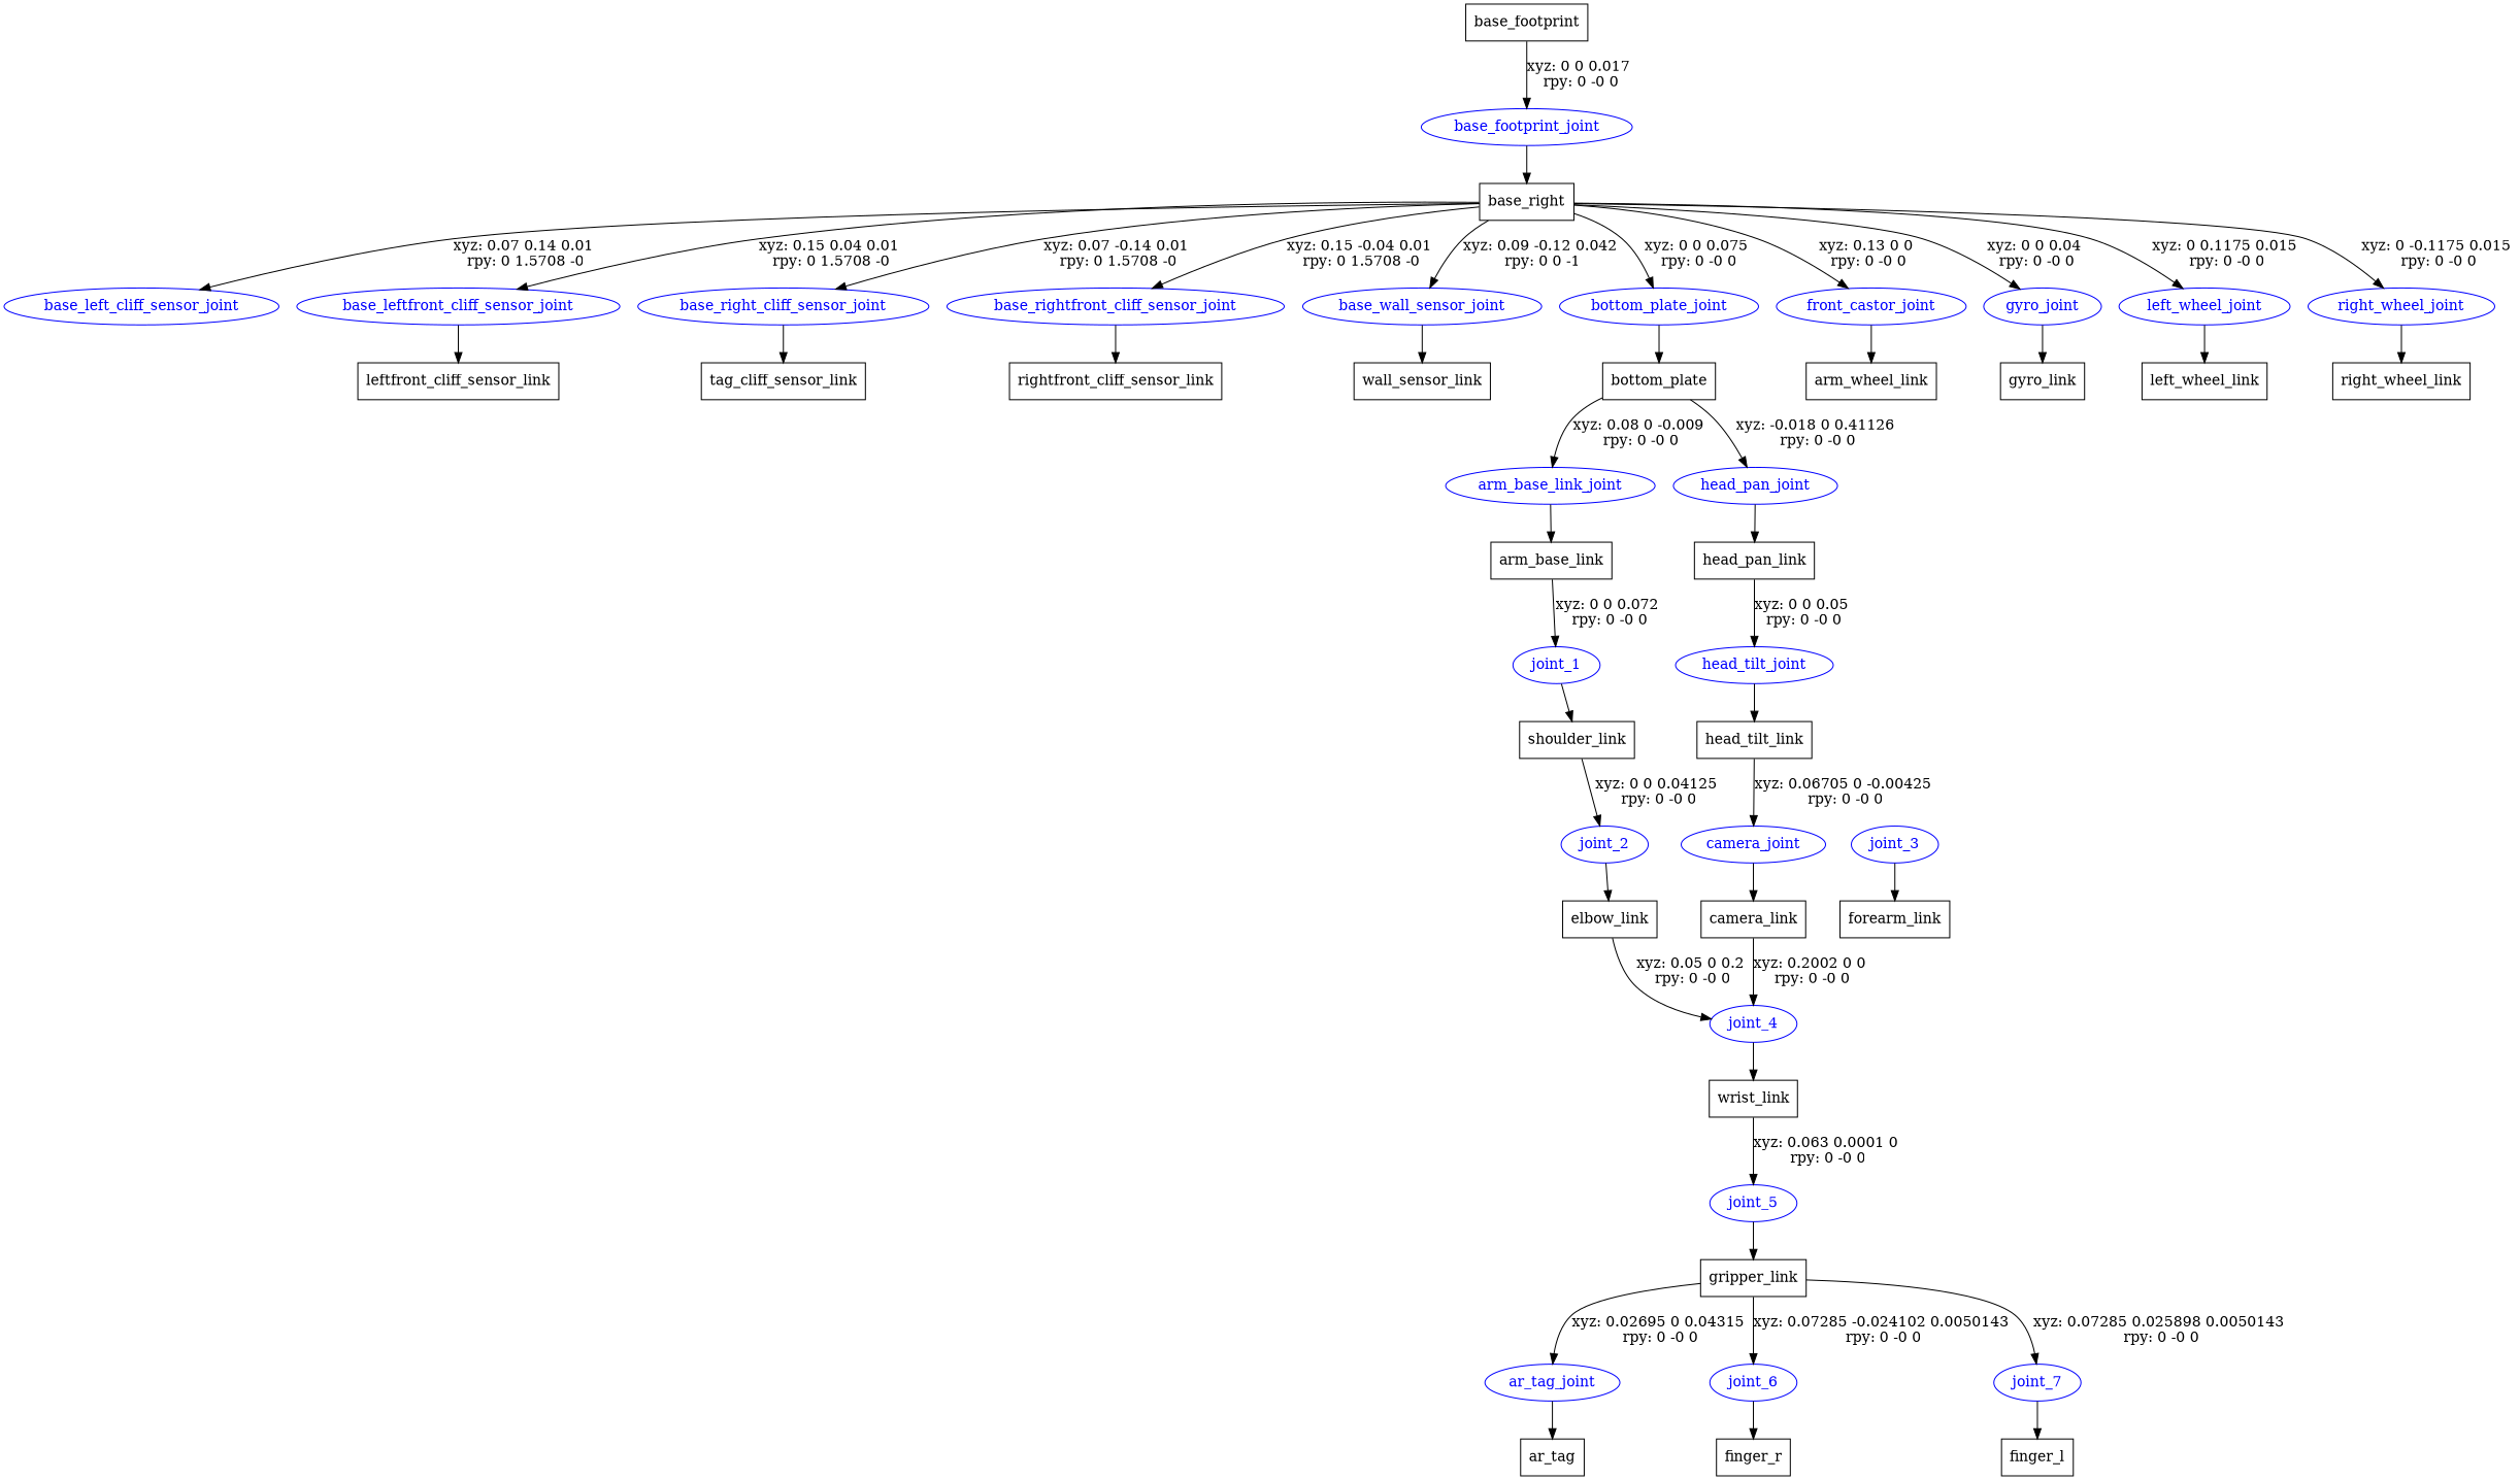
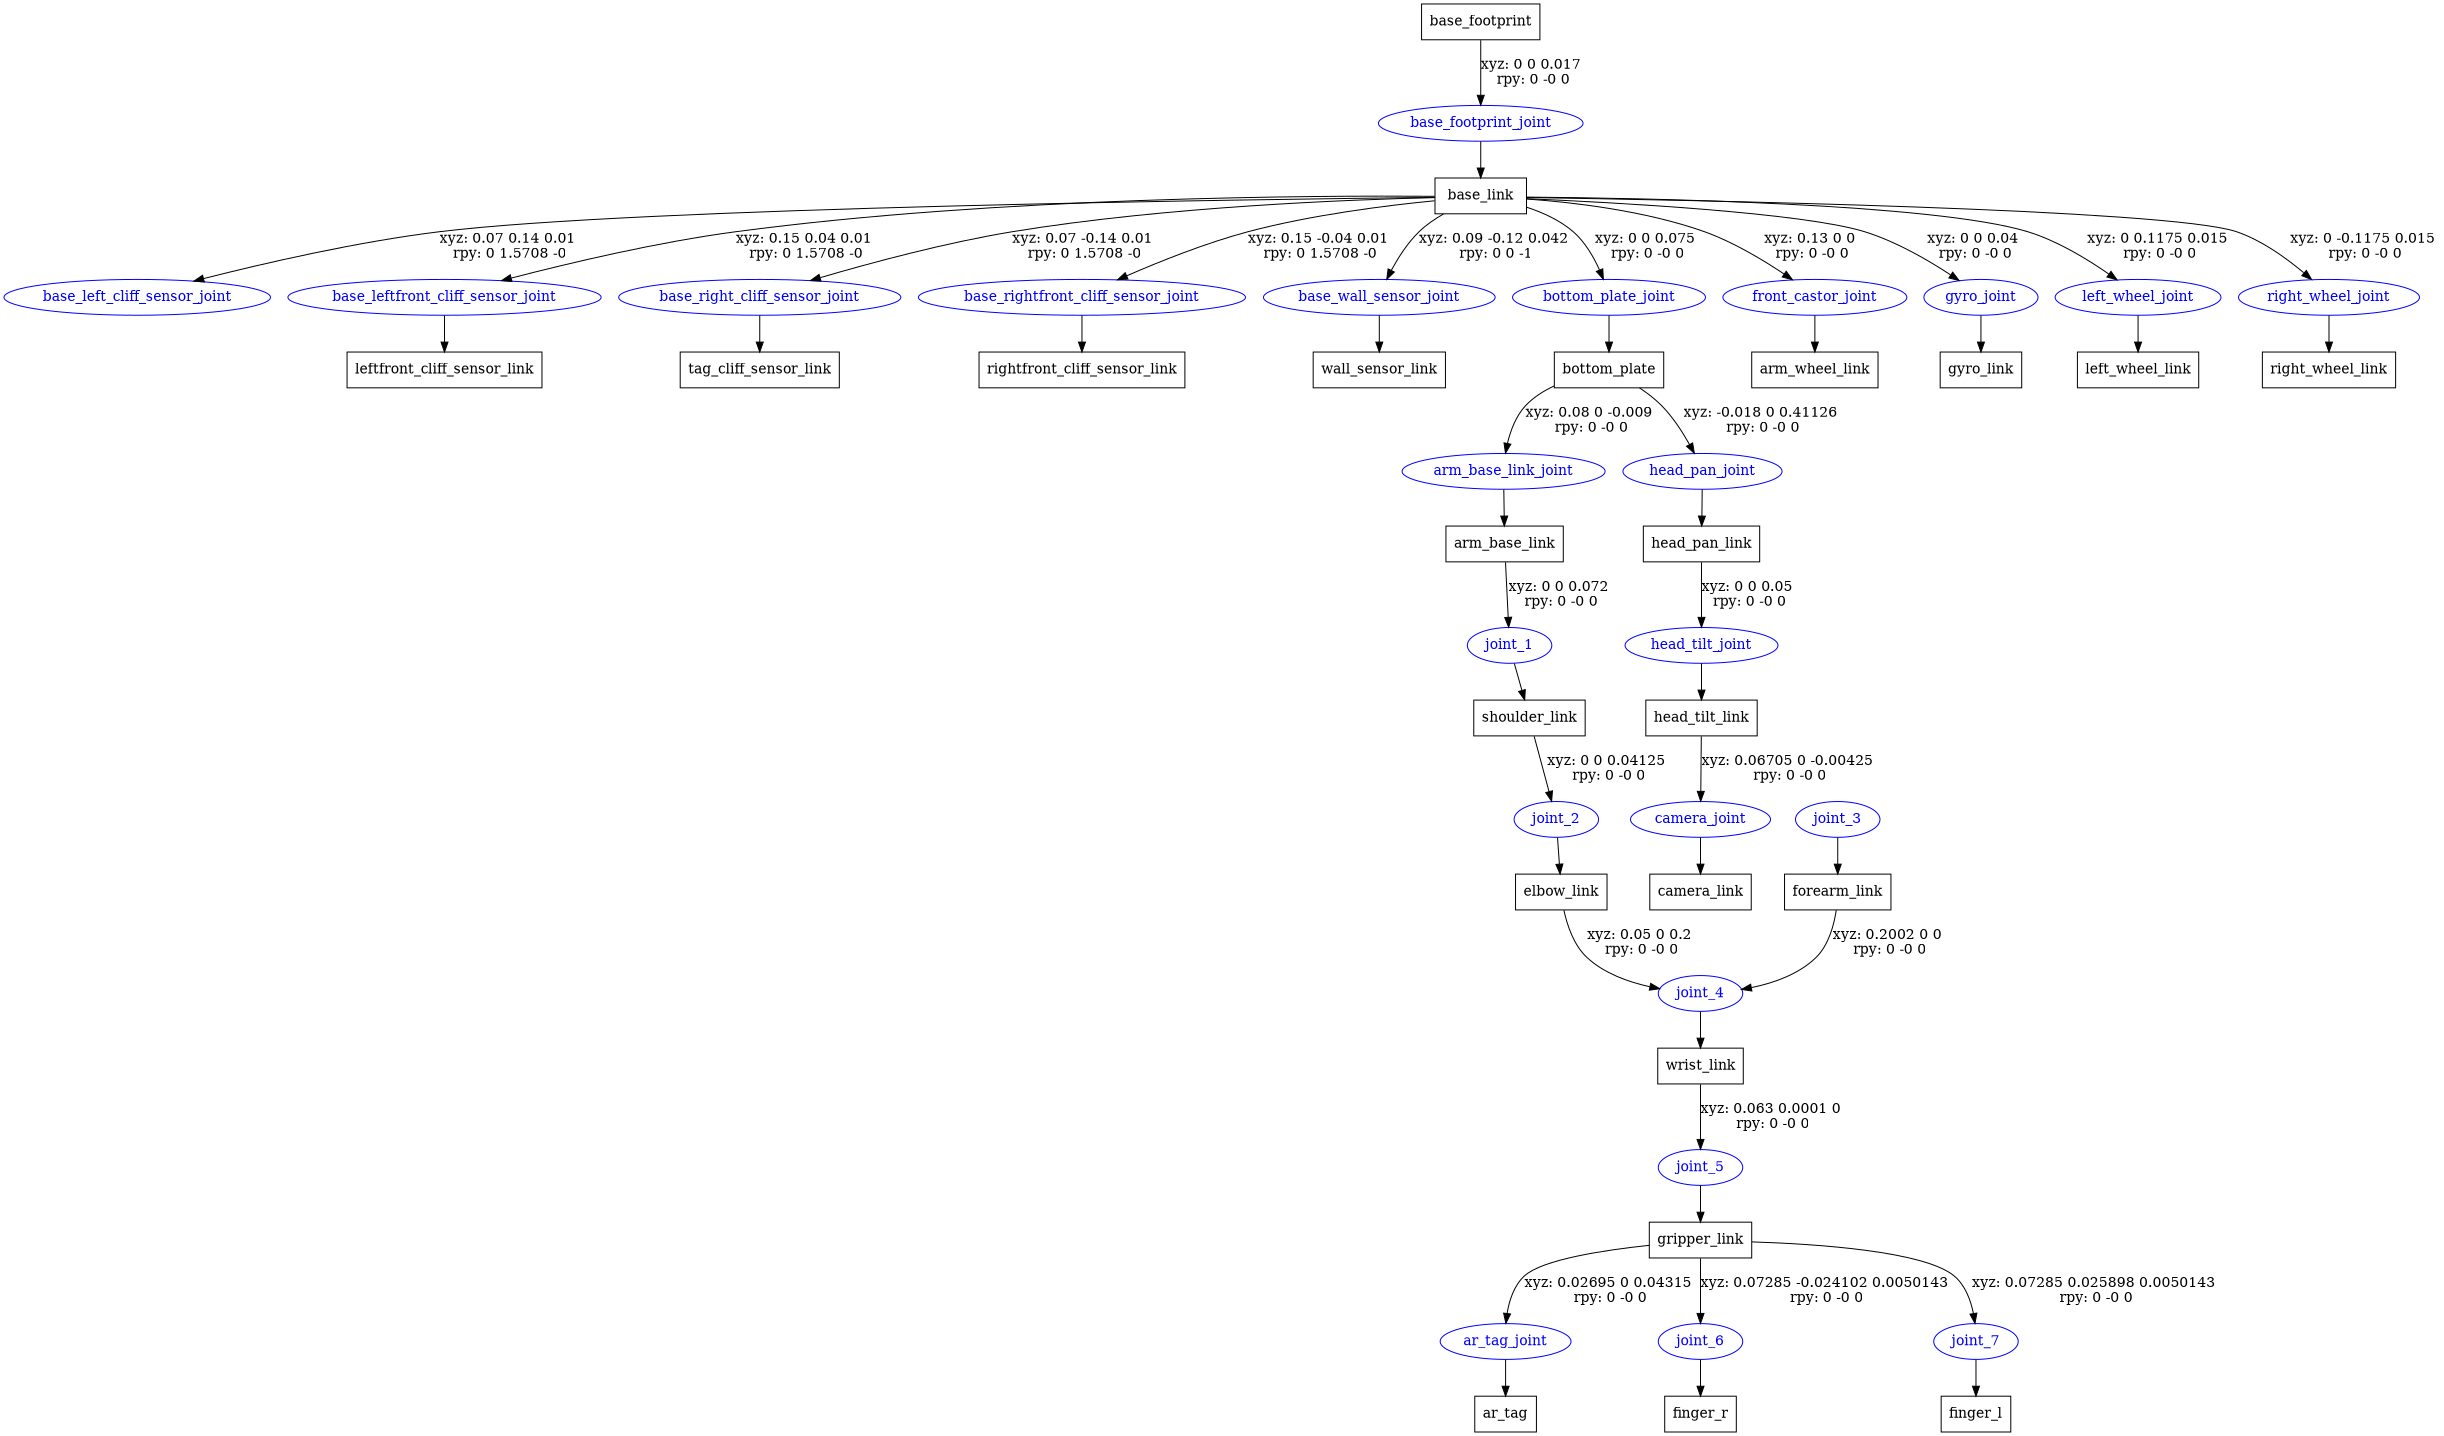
  digraph {
    node [shape=box]
    n1 [label=base_footprint]
    base_footprint_joint [color=blue fontcolor=blue shape=ellipse]
-   n3 [label=base_right]
+   n3 [label=base_link]
    base_left_cliff_sensor_joint [color=blue fontcolor=blue shape=ellipse]
    base_leftfront_cliff_sensor_joint [color=blue fontcolor=blue shape=ellipse]
    base_right_cliff_sensor_joint [color=blue fontcolor=blue shape=ellipse]
    base_rightfront_cliff_sensor_joint [color=blue fontcolor=blue shape=ellipse]
    base_wall_sensor_joint [color=blue fontcolor=blue shape=ellipse]
    bottom_plate_joint [color=blue fontcolor=blue shape=ellipse]
    front_castor_joint [color=blue fontcolor=blue shape=ellipse]
    gyro_joint [color=blue fontcolor=blue shape=ellipse]
    left_wheel_joint [color=blue fontcolor=blue shape=ellipse]
    right_wheel_joint [color=blue fontcolor=blue shape=ellipse]
    n14 [label=leftfront_cliff_sensor_link]
    n15 [label=tag_cliff_sensor_link]
    n16 [label=rightfront_cliff_sensor_link]
    n17 [label=wall_sensor_link]
    n18 [label=bottom_plate]
    n19 [label=arm_wheel_link]
    n20 [label=gyro_link]
    n21 [label=left_wheel_link]
    n22 [label=right_wheel_link]
    arm_base_link_joint [color=blue fontcolor=blue shape=ellipse]
    head_pan_joint [color=blue fontcolor=blue shape=ellipse]
    n25 [label=arm_base_link]
    n26 [label=head_pan_link]
    joint_1 [color=blue fontcolor=blue shape=ellipse]
    n28 [label=shoulder_link]
    joint_2 [color=blue fontcolor=blue shape=ellipse]
    n30 [label=elbow_link]
    joint_4 [color=blue fontcolor=blue shape=ellipse]
    joint_3 [color=blue fontcolor=blue shape=ellipse]
    n33 [label=forearm_link]
    n34 [label=wrist_link]
    joint_5 [color=blue fontcolor=blue shape=ellipse]
    n36 [label=gripper_link]
    ar_tag_joint [color=blue fontcolor=blue shape=ellipse]
    joint_6 [color=blue fontcolor=blue shape=ellipse]
    joint_7 [color=blue fontcolor=blue shape=ellipse]
    n40 [label=ar_tag]
    n41 [label=finger_r]
    n42 [label=finger_l]
    head_tilt_joint [color=blue fontcolor=blue shape=ellipse]
    n44 [label=head_tilt_link]
    camera_joint [color=blue fontcolor=blue shape=ellipse]
    n46 [label=camera_link]
    n1 -> base_footprint_joint [label="xyz: 0 0 0.017 \nrpy: 0 -0 0"]
    base_footprint_joint -> n3
    n3 -> base_left_cliff_sensor_joint [label="xyz: 0.07 0.14 0.01 \nrpy: 0 1.5708 -0"]
    n3 -> base_leftfront_cliff_sensor_joint [label="xyz: 0.15 0.04 0.01 \nrpy: 0 1.5708 -0"]
    n3 -> base_right_cliff_sensor_joint [label="xyz: 0.07 -0.14 0.01 \nrpy: 0 1.5708 -0"]
    n3 -> base_rightfront_cliff_sensor_joint [label="xyz: 0.15 -0.04 0.01 \nrpy: 0 1.5708 -0"]
    n3 -> base_wall_sensor_joint [label="xyz: 0.09 -0.12 0.042 \nrpy: 0 0 -1"]
    n3 -> bottom_plate_joint [label="xyz: 0 0 0.075 \nrpy: 0 -0 0"]
    n3 -> front_castor_joint [label="xyz: 0.13 0 0 \nrpy: 0 -0 0"]
    n3 -> gyro_joint [label="xyz: 0 0 0.04 \nrpy: 0 -0 0"]
    n3 -> left_wheel_joint [label="xyz: 0 0.1175 0.015 \nrpy: 0 -0 0"]
    n3 -> right_wheel_joint [label="xyz: 0 -0.1175 0.015 \nrpy: 0 -0 0"]
    base_leftfront_cliff_sensor_joint -> n14
    base_right_cliff_sensor_joint -> n15
    base_rightfront_cliff_sensor_joint -> n16
    base_wall_sensor_joint -> n17
    bottom_plate_joint -> n18
    front_castor_joint -> n19
    gyro_joint -> n20
    left_wheel_joint -> n21
    right_wheel_joint -> n22
    n18 -> arm_base_link_joint [label="xyz: 0.08 0 -0.009 \nrpy: 0 -0 0"]
    n18 -> head_pan_joint [label="xyz: -0.018 0 0.41126 \nrpy: 0 -0 0"]
    arm_base_link_joint -> n25
    head_pan_joint -> n26
    n25 -> joint_1 [label="xyz: 0 0 0.072 \nrpy: 0 -0 0"]
    n26 -> head_tilt_joint [label="xyz: 0 0 0.05 \nrpy: 0 -0 0"]
    joint_1 -> n28
    n28 -> joint_2 [label="xyz: 0 0 0.04125 \nrpy: 0 -0 0"]
    joint_2 -> n30
    n30 -> joint_4 [label="xyz: 0.05 0 0.2 \nrpy: 0 -0 0"]
    joint_4 -> n34
    joint_3 -> n33
-   n46 -> joint_4 [label="xyz: 0.2002 0 0 \nrpy: 0 -0 0"]
+   n33 -> joint_4 [label="xyz: 0.2002 0 0 \nrpy: 0 -0 0"]
    n34 -> joint_5 [label="xyz: 0.063 0.0001 0 \nrpy: 0 -0 0"]
    joint_5 -> n36
    n36 -> ar_tag_joint [label="xyz: 0.02695 0 0.04315 \nrpy: 0 -0 0"]
    n36 -> joint_6 [label="xyz: 0.07285 -0.024102 0.0050143 \nrpy: 0 -0 0"]
    n36 -> joint_7 [label="xyz: 0.07285 0.025898 0.0050143 \nrpy: 0 -0 0"]
    ar_tag_joint -> n40
    joint_6 -> n41
    joint_7 -> n42
    head_tilt_joint -> n44
    n44 -> camera_joint [label="xyz: 0.06705 0 -0.00425 \nrpy: 0 -0 0"]
    camera_joint -> n46
  }
